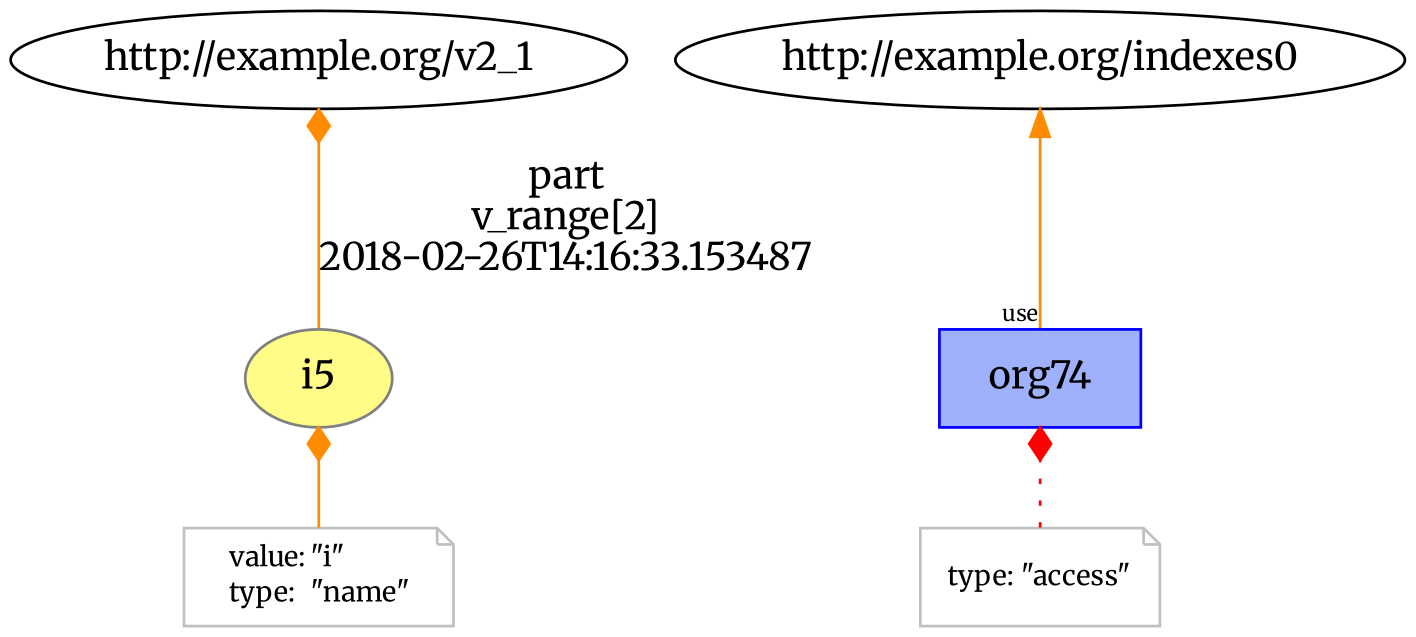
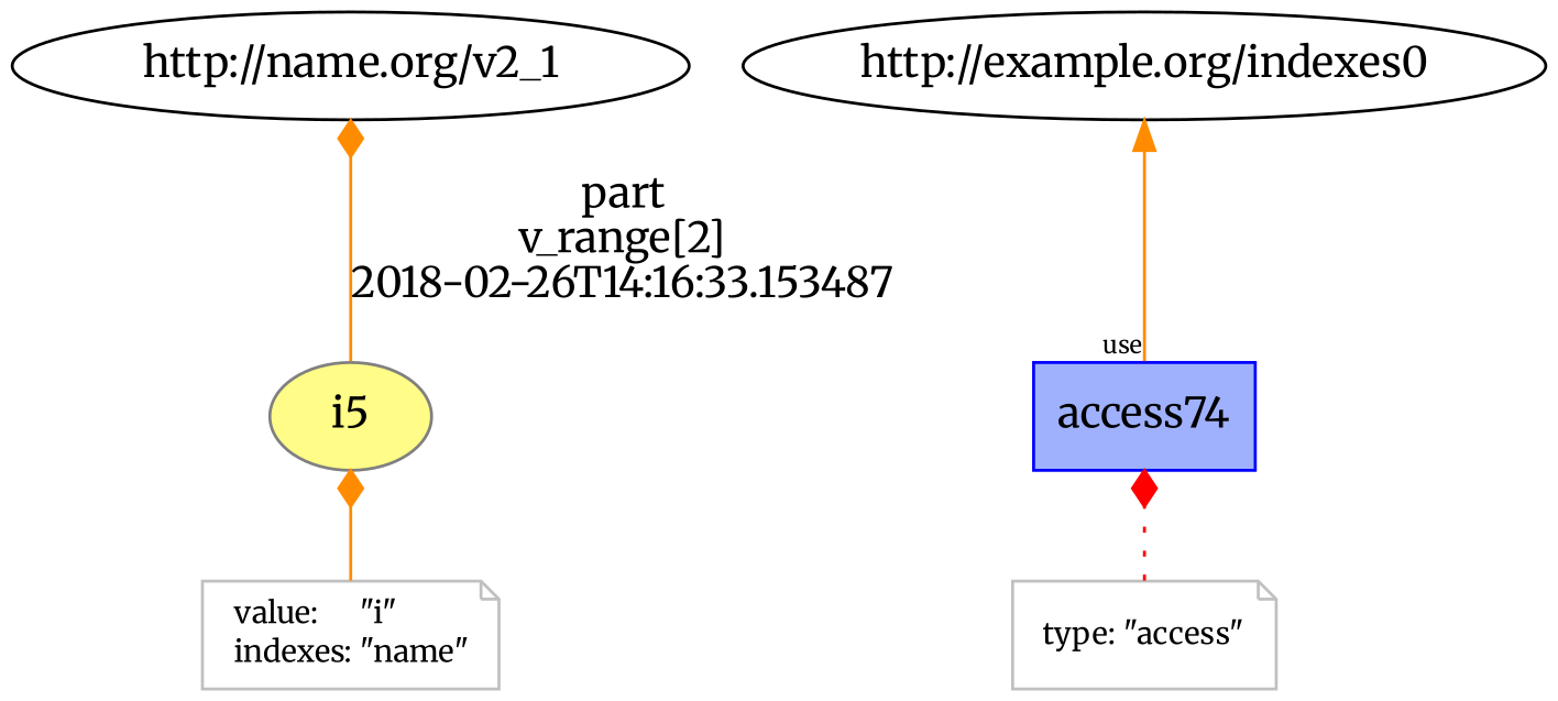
  digraph {
    fontname=Merriweather
    rankdir=BT
    node [fontname=Merriweather]
    edge [arrowhead=diamond color=darkorange fontname=Merriweather style=solid]
    n1 [color="#808080" fillcolor="#FFFC87" label=i5 style=filled]
-   "http://example.org/v2_1"
-   n3 [color="#0000FF" fillcolor="#9FB1FC" label=org74 shape=polygon sides=4 style=filled]
+   "http://example.org/v2_1" [label="http://name.org/v2_1"]
+   n3 [color="#0000FF" fillcolor="#9FB1FC" label=access74 shape=polygon sides=4 style=filled]
    "http://example.org/indexes0"
-   n5 [color=gray fontcolor=black fontsize=10 label=<<TABLE cellpadding="0" border="0"> 	<TR> 	    <TD align="left">value:</TD> 	    <TD align="left">&quot;i&quot;</TD> 	</TR> 	<TR> 	    <TD align="left">type:</TD> 	    <TD align="left">&quot;name&quot;</TD> 	</TR> </TABLE>> shape=note]
+   n5 [color=gray fontcolor=black fontsize=10 label=<<TABLE cellpadding="0" border="0"> 	<TR> 	    <TD align="left">value:</TD> 	    <TD align="left">&quot;i&quot;</TD> 	</TR> 	<TR> 	    <TD align="left">indexes:</TD> 	    <TD align="left">&quot;name&quot;</TD> 	</TR> </TABLE>> shape=note]
    n6 [color=gray fontcolor=black fontsize=10 label=<<TABLE cellpadding="0" border="0"> 	<TR> 	    <TD align="left">type:</TD> 	    <TD align="left">&quot;access&quot;</TD> 	</TR> </TABLE>> shape=note]
    n1 -> "http://example.org/v2_1" [label="part\nv_range[2]\n2018-02-26T14:16:33.153487" labelangle=60.0 labeldistance=1.5 labelfontsize=8 rotation=20]
    n3 -> "http://example.org/indexes0" [arrowhead=normal labelangle=60.0 labeldistance=1.5 labelfontsize=8 rotation=20 taillabel=use]
    n5 -> n1
    n6 -> n3 [color=red style=dotted]
  }
